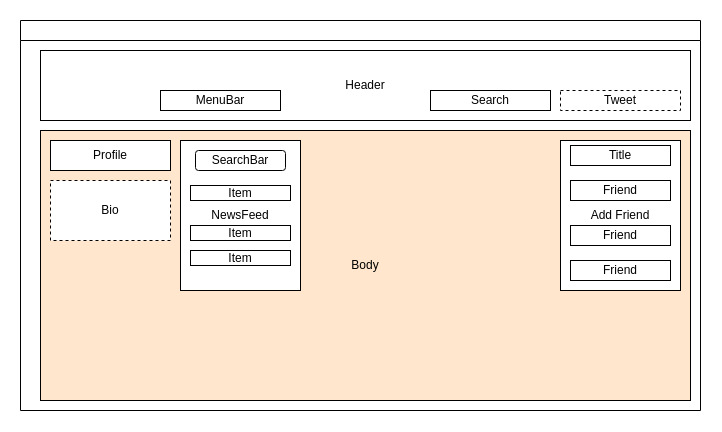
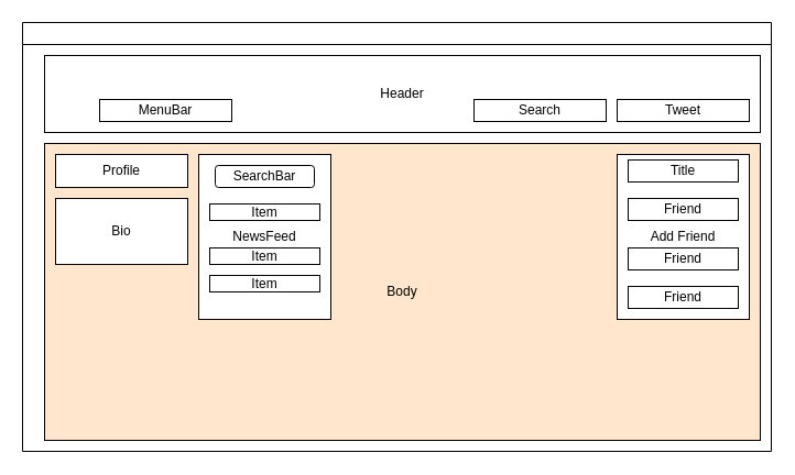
  <mxCell id="0" />
  <mxCell id="1" parent="0" />
  <mxCell id="2" value="" style="swimlane;html=1;startSize=20;horizontal=1;containerType=tree;glass=0;" parent="1" vertex="1"><mxGeometry x="20" y="20" width="680" height="390" as="geometry" /></mxCell>
  <mxCell id="3" value="Header" style="rounded=0;whiteSpace=wrap;html=1;" vertex="1" parent="2"><mxGeometry x="20" y="30" width="650" height="70" as="geometry" /></mxCell>
- <mxCell id="4" value="MenuBar" style="rounded=0;whiteSpace=wrap;html=1;" vertex="1" parent="2"><mxGeometry x="140" y="70" width="120" height="20" as="geometry" /></mxCell>
+ <mxCell id="4" value="MenuBar" style="rounded=0;whiteSpace=wrap;html=1;" vertex="1" parent="2"><mxGeometry x="70" y="70" width="120" height="20" as="geometry" /></mxCell>
  <mxCell id="5" value="Search" style="rounded=0;whiteSpace=wrap;html=1;" vertex="1" parent="2"><mxGeometry x="410" y="70" width="120" height="20" as="geometry" /></mxCell>
- <mxCell id="6" value="Tweet" style="rounded=0;whiteSpace=wrap;html=1;dashed=1;" vertex="1" parent="2"><mxGeometry x="540" y="70" width="120" height="20" as="geometry" /></mxCell>
+ <mxCell id="6" value="Tweet" style="rounded=0;whiteSpace=wrap;html=1;" vertex="1" parent="2"><mxGeometry x="540" y="70" width="120" height="20" as="geometry" /></mxCell>
  <mxCell id="7" value="Body" style="rounded=0;whiteSpace=wrap;html=1;fillColor=#ffe6cc;" vertex="1" parent="1"><mxGeometry x="40" y="130" width="650" height="270" as="geometry" /></mxCell>
  <mxCell id="8" value="Profile" style="rounded=0;whiteSpace=wrap;html=1;" vertex="1" parent="1"><mxGeometry x="50" y="140" width="120" height="30" as="geometry" /></mxCell>
- <mxCell id="9" value="Bio" style="rounded=0;whiteSpace=wrap;html=1;dashed=1;" vertex="1" parent="1"><mxGeometry x="50" y="180" width="120" height="60" as="geometry" /></mxCell>
+ <mxCell id="9" value="Bio" style="rounded=0;whiteSpace=wrap;html=1;" vertex="1" parent="1"><mxGeometry x="50" y="180" width="120" height="60" as="geometry" /></mxCell>
  <mxCell id="10" value="NewsFeed" style="rounded=0;whiteSpace=wrap;html=1;" vertex="1" parent="1"><mxGeometry x="180" y="140" width="120" height="150" as="geometry" /></mxCell>
  <mxCell id="11" value="Add Friend" style="rounded=0;whiteSpace=wrap;html=1;" vertex="1" parent="1"><mxGeometry x="560" y="140" width="120" height="150" as="geometry" /></mxCell>
  <mxCell id="12" value="SearchBar" style="whiteSpace=wrap;html=1;rounded=1;" vertex="1" parent="1"><mxGeometry x="195" y="150" width="90" height="20" as="geometry" /></mxCell>
  <mxCell id="13" value="Item" style="rounded=0;whiteSpace=wrap;html=1;" vertex="1" parent="1"><mxGeometry x="190" y="185" width="100" height="15" as="geometry" /></mxCell>
  <mxCell id="14" value="Item" style="rounded=0;whiteSpace=wrap;html=1;" vertex="1" parent="1"><mxGeometry x="190" y="225" width="100" height="15" as="geometry" /></mxCell>
  <mxCell id="15" value="Item" style="rounded=0;whiteSpace=wrap;html=1;" vertex="1" parent="1"><mxGeometry x="190" y="250" width="100" height="15" as="geometry" /></mxCell>
  <mxCell id="16" value="Title" style="rounded=0;whiteSpace=wrap;html=1;" vertex="1" parent="1"><mxGeometry x="570" y="145" width="100" height="20" as="geometry" /></mxCell>
  <mxCell id="17" value="Friend" style="rounded=0;whiteSpace=wrap;html=1;" vertex="1" parent="1"><mxGeometry x="570" y="180" width="100" height="20" as="geometry" /></mxCell>
  <mxCell id="18" value="Friend" style="rounded=0;whiteSpace=wrap;html=1;" vertex="1" parent="1"><mxGeometry x="570" y="225" width="100" height="20" as="geometry" /></mxCell>
  <mxCell id="19" value="Friend" style="rounded=0;whiteSpace=wrap;html=1;" vertex="1" parent="1"><mxGeometry x="570" y="260" width="100" height="20" as="geometry" /></mxCell>
